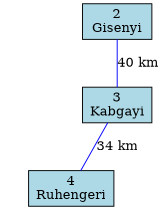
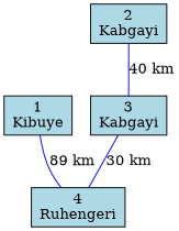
  graph {
    node [fillcolor=lightblue shape=box style=filled]
    edge [color=blue]
+   n1 [label="1\nKibuye"]
    n2 [label="4\nRuhengeri"]
-   n3 [label="2\nGisenyi"]
+   n3 [label="2\nKabgayi"]
    n4 [label="3\nKabgayi"]
+   n1 -- n2 [label="89 km"]
    n3 -- n4 [label="40 km"]
-   n4 -- n2 [label="34 km"]
+   n4 -- n2 [label="30 km"]
  }
